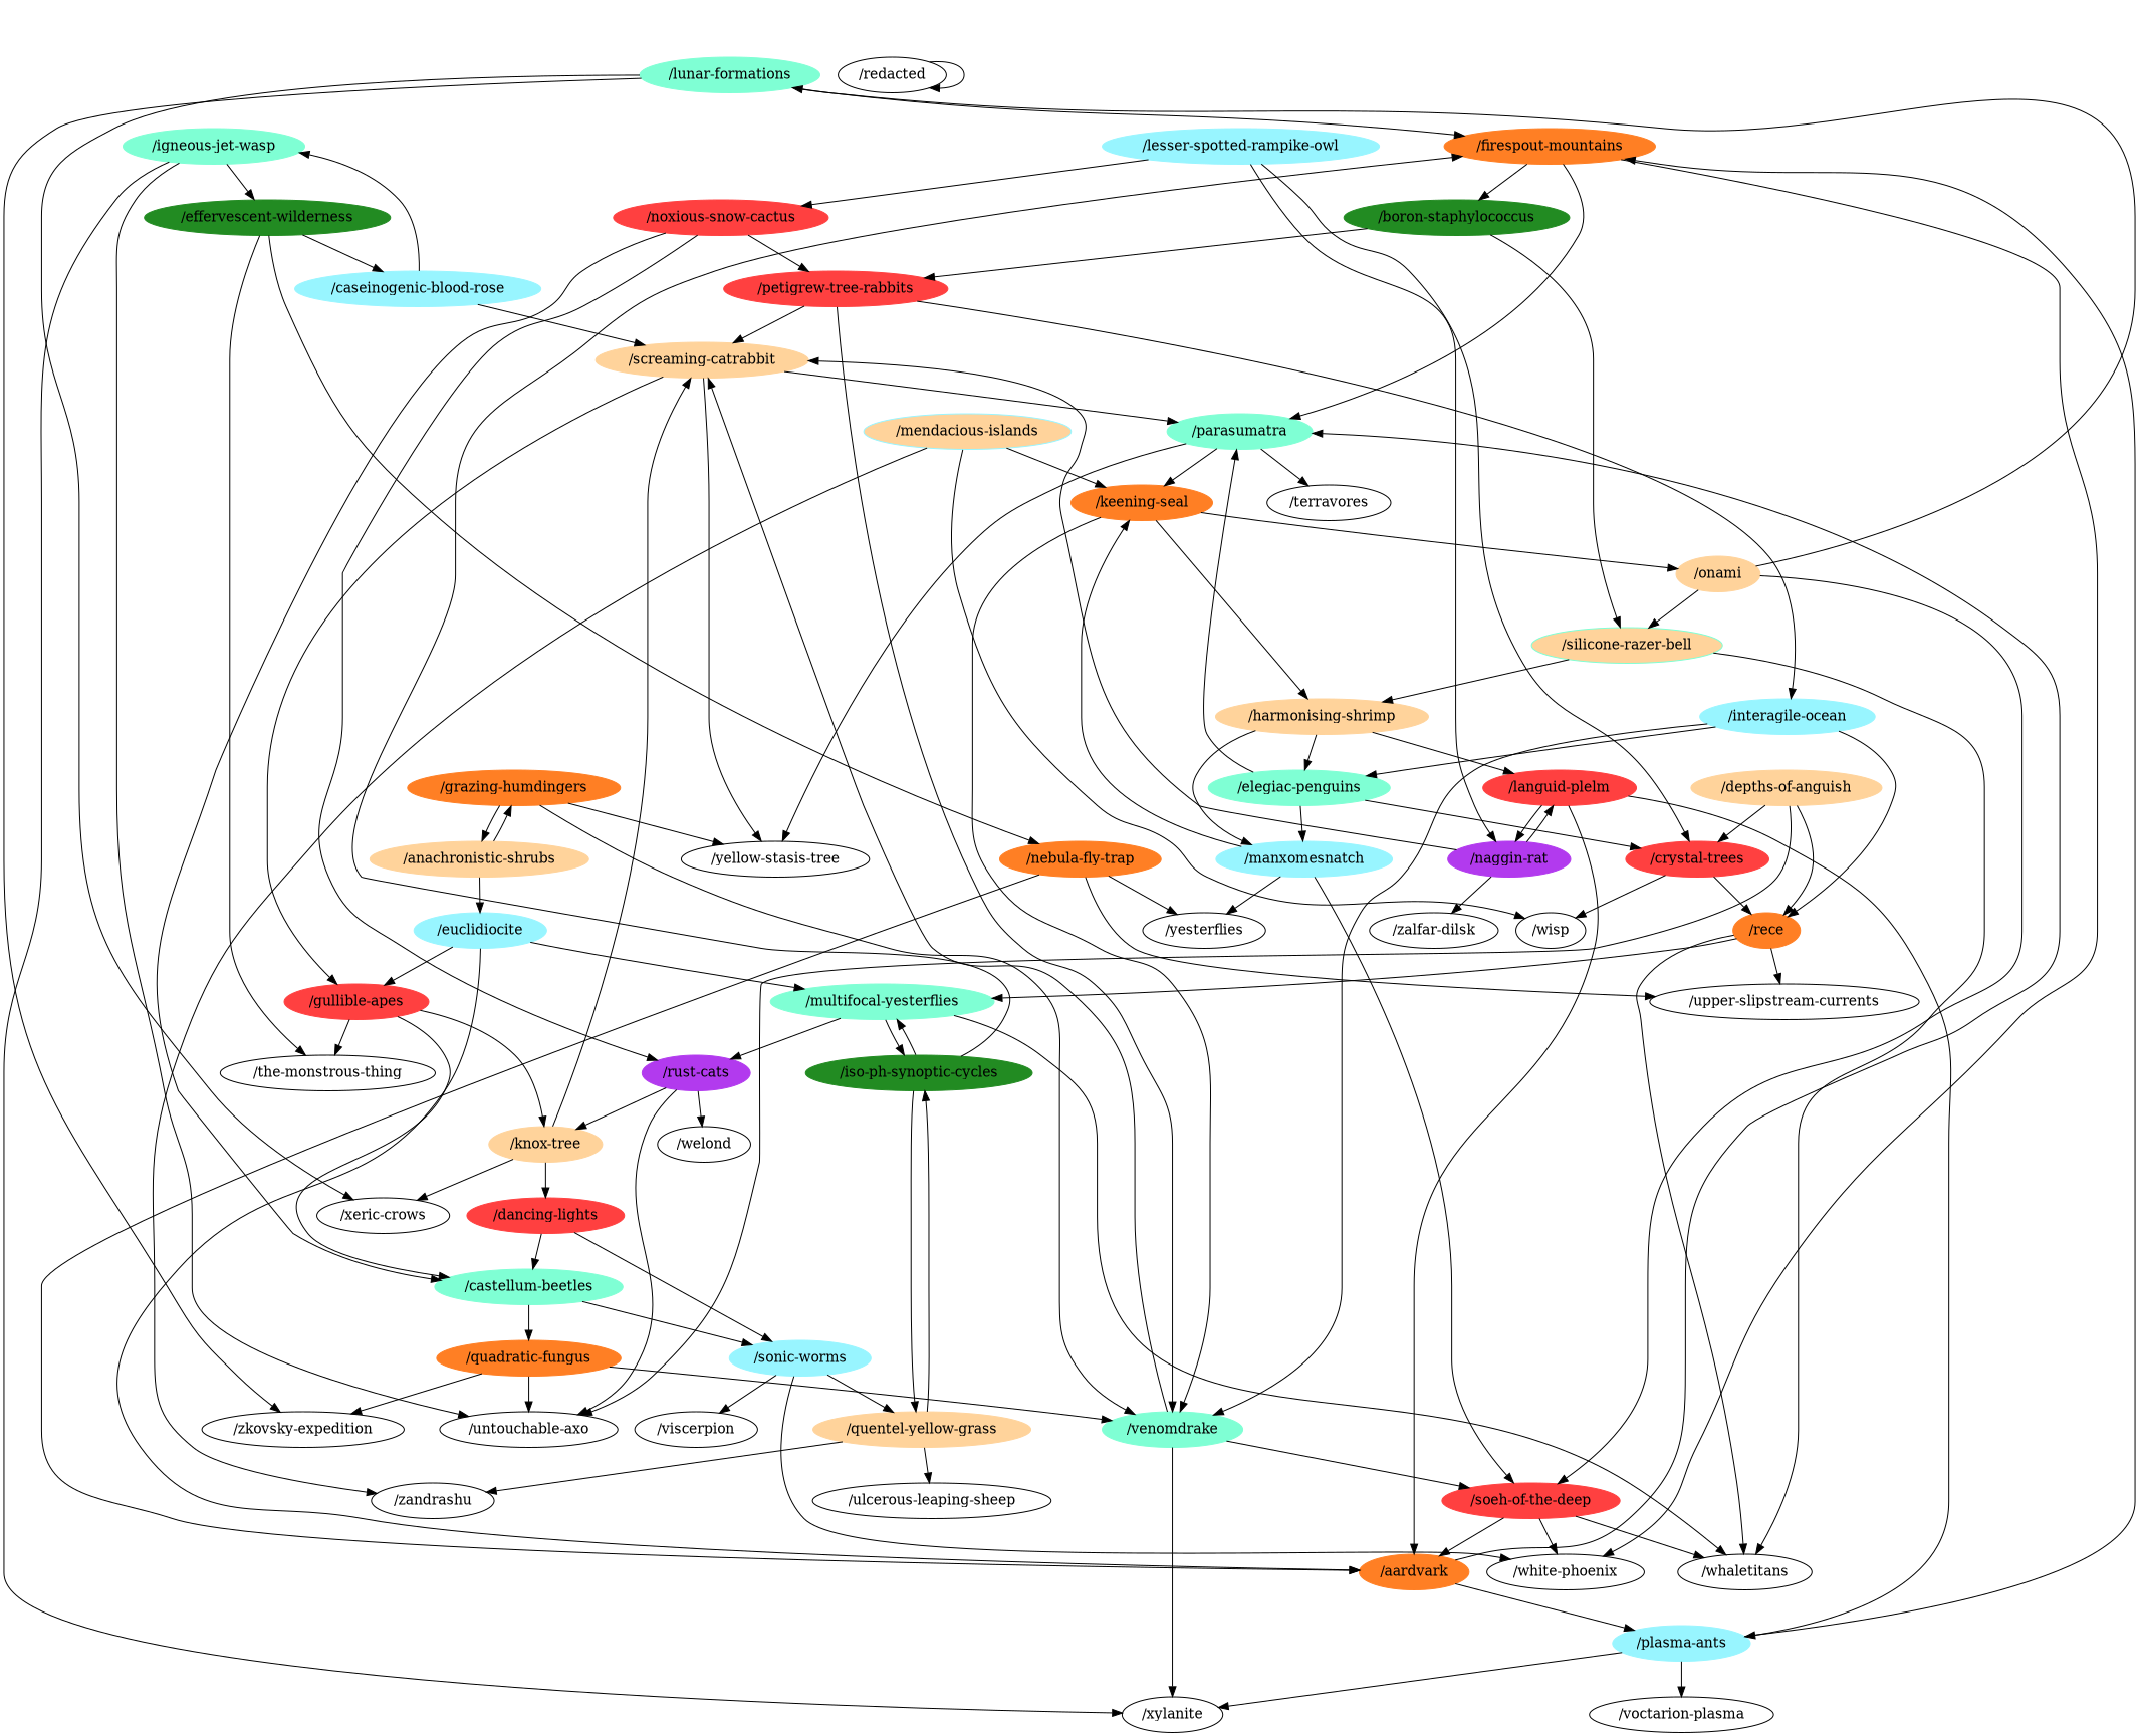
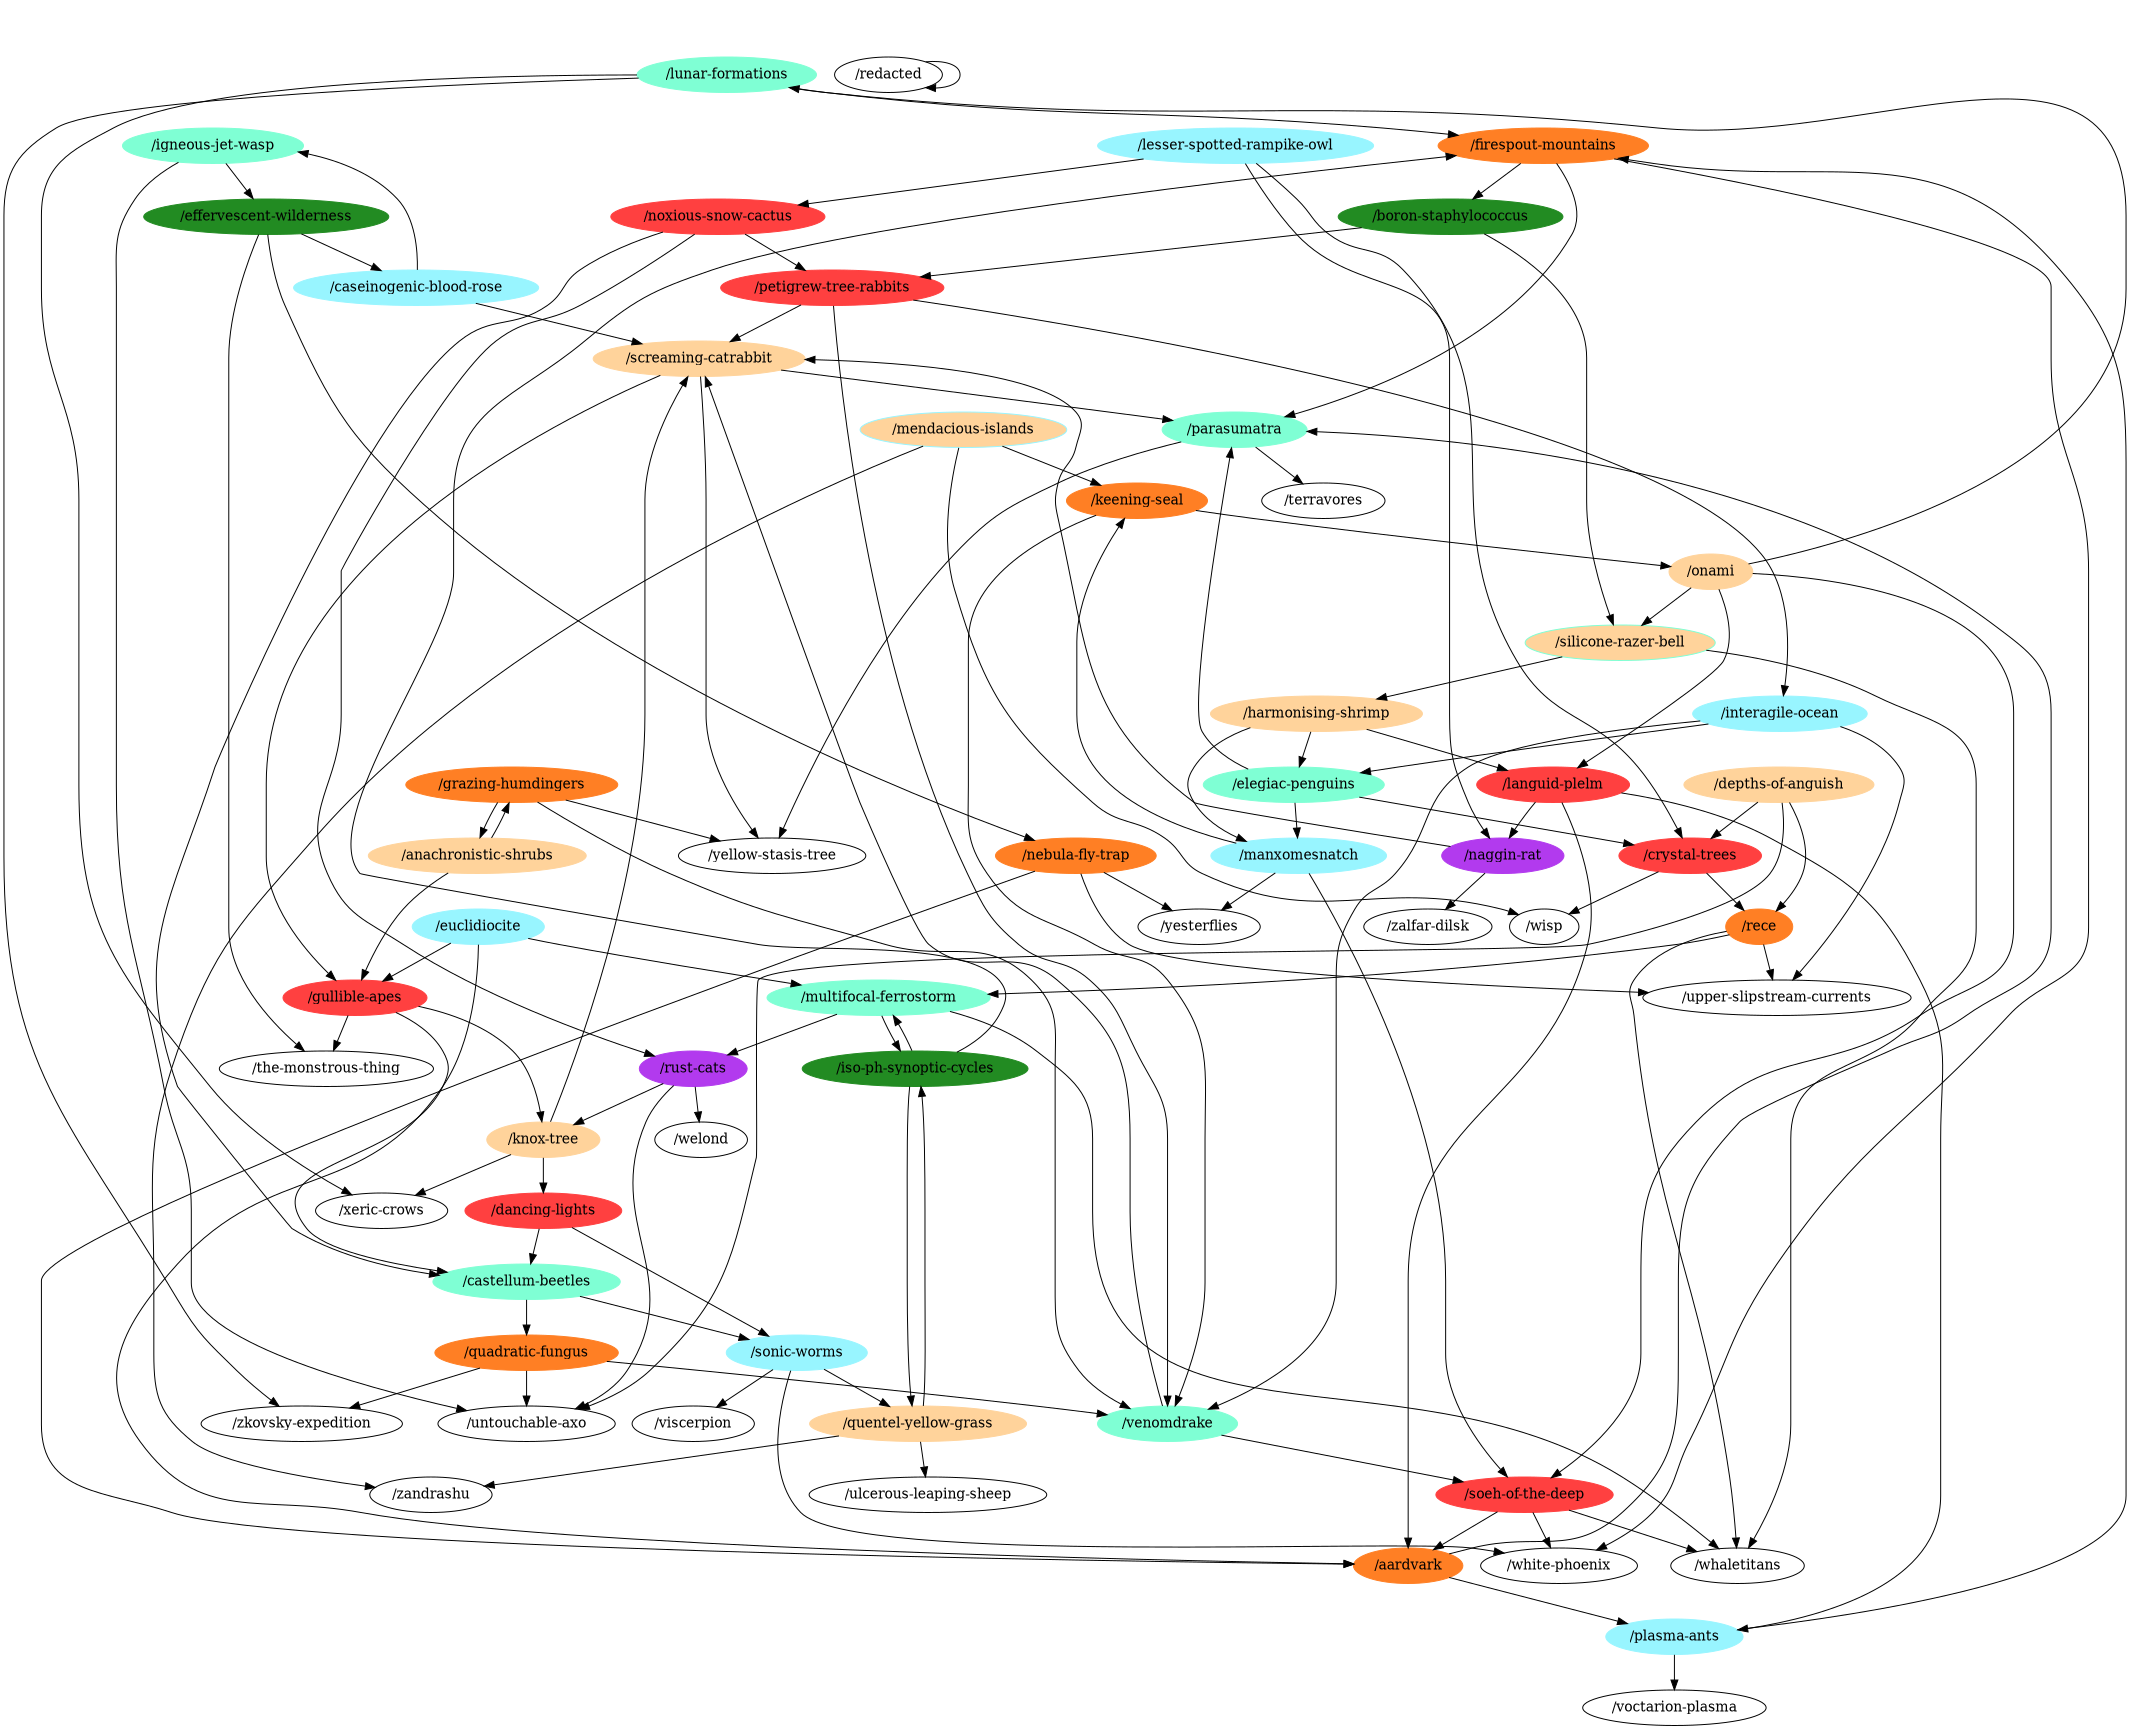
  digraph {
    node [style=filled]
    "/lunar-formations" [color=aquamarine]
    "/firespout-mountains" [color=chocolate1]
    "/xeric-crows" [style=""]
    "/zkovsky-expedition" [style=""]
    "/white-phoenix" [style=""]
    "/boron-staphylococcus" [color=forestgreen]
    "/parasumatra" [color=aquamarine]
    "/naggin-rat" [color=darkorchid2]
    "/zalfar-dilsk" [style=""]
    "/languid-plelm" [color=brown1]
    "/screaming-catrabbit" [color=burlywood1]
    "/aardvark" [color=chocolate1]
    "/plasma-ants" [color=cadetblue1]
    "/yellow-stasis-tree" [style=""]
    "/gullible-apes" [color=brown1]
    "/iso-ph-synoptic-cycles" [color=forestgreen]
-   "/multifocal-ferrostorm" [color=aquamarine label="/multifocal-yesterflies"]
+   "/multifocal-ferrostorm" [color=aquamarine]
    "/quentel-yellow-grass" [color=burlywood1]
    "/rust-cats" [color=darkorchid2]
    "/whaletitans" [style=""]
    "/zandrashu" [style=""]
    "/ulcerous-leaping-sheep" [style=""]
    "/untouchable-axo" [style=""]
    "/welond" [style=""]
    "/knox-tree" [color=burlywood1]
    "/effervescent-wilderness" [color=forestgreen]
    "/nebula-fly-trap" [color=chocolate1]
    "/the-monstrous-thing" [style=""]
    "/caseinogenic-blood-rose" [color=cadetblue1]
    "/upper-slipstream-currents" [style=""]
    "/yesterflies" [style=""]
    "/igneous-jet-wasp" [color=aquamarine]
    "/harmonising-shrimp" [color=burlywood1]
    "/elegiac-penguins" [color=aquamarine]
    "/manxomesnatch" [color=cadetblue1]
    "/crystal-trees" [color=brown1]
    "/soeh-of-the-deep" [color=brown1]
    "/keening-seal" [color=chocolate1]
    "/redacted" [style=""]
    "/petigrew-tree-rabbits" [color=brown1]
    "/silicone-razer-bell" [color=aquamarine fillcolor=burlywood1]
    "/venomdrake" [color=aquamarine]
    "/interagile-ocean" [color=cadetblue1]
    "/castellum-beetles" [color=aquamarine]
    "/quadratic-fungus" [color=chocolate1]
    "/sonic-worms" [color=cadetblue1]
    "/viscerpion" [style=""]
    "/terravores" [style=""]
-   "/xylanite" [style=""]
    "/lesser-spotted-rampike-owl" [color=cadetblue1]
    "/noxious-snow-cactus" [color=brown1]
    "/wisp" [style=""]
    "/rece" [color=chocolate1]
    "/grazing-humdingers" [color=chocolate1]
    "/anachronistic-shrubs" [color=burlywood1]
    "/mendacious-islands" [color=cadetblue1 fillcolor=burlywood1]
    "/onami" [color=burlywood1]
    "/dancing-lights" [color=brown1]
    "/voctarion-plasma" [style=""]
    "/euclidiocite" [color=cadetblue1]
    "/depths-of-anguish" [color=burlywood1]
    "/lunar-formations" -> "/firespout-mountains"
    "/lunar-formations" -> "/xeric-crows"
    "/lunar-formations" -> "/zkovsky-expedition"
    "/firespout-mountains" -> "/white-phoenix"
    "/firespout-mountains" -> "/boron-staphylococcus"
    "/firespout-mountains" -> "/parasumatra"
    "/boron-staphylococcus" -> "/petigrew-tree-rabbits"
    "/boron-staphylococcus" -> "/silicone-razer-bell"
    "/parasumatra" -> "/yellow-stasis-tree"
-   "/parasumatra" -> "/keening-seal"
    "/parasumatra" -> "/terravores"
    "/naggin-rat" -> "/zalfar-dilsk"
-   "/naggin-rat" -> "/languid-plelm"
+   "/onami" -> "/languid-plelm"
    "/naggin-rat" -> "/screaming-catrabbit"
    "/languid-plelm" -> "/naggin-rat"
    "/languid-plelm" -> "/aardvark"
    "/languid-plelm" -> "/plasma-ants"
    "/screaming-catrabbit" -> "/parasumatra"
    "/screaming-catrabbit" -> "/yellow-stasis-tree"
    "/screaming-catrabbit" -> "/gullible-apes"
    "/aardvark" -> "/parasumatra"
    "/aardvark" -> "/plasma-ants"
    "/plasma-ants" -> "/firespout-mountains"
-   "/plasma-ants" -> "/xylanite"
    "/plasma-ants" -> "/voctarion-plasma"
    "/gullible-apes" -> "/knox-tree"
    "/gullible-apes" -> "/the-monstrous-thing"
    "/gullible-apes" -> "/castellum-beetles"
    "/iso-ph-synoptic-cycles" -> "/firespout-mountains"
    "/iso-ph-synoptic-cycles" -> "/multifocal-ferrostorm"
    "/iso-ph-synoptic-cycles" -> "/quentel-yellow-grass"
    "/multifocal-ferrostorm" -> "/iso-ph-synoptic-cycles"
    "/multifocal-ferrostorm" -> "/rust-cats"
    "/multifocal-ferrostorm" -> "/whaletitans"
    "/quentel-yellow-grass" -> "/iso-ph-synoptic-cycles"
    "/quentel-yellow-grass" -> "/zandrashu"
    "/quentel-yellow-grass" -> "/ulcerous-leaping-sheep"
    "/rust-cats" -> "/untouchable-axo"
    "/rust-cats" -> "/welond"
    "/rust-cats" -> "/knox-tree"
    "/knox-tree" -> "/xeric-crows"
    "/knox-tree" -> "/screaming-catrabbit"
    "/knox-tree" -> "/dancing-lights"
    "/effervescent-wilderness" -> "/nebula-fly-trap"
    "/effervescent-wilderness" -> "/the-monstrous-thing"
    "/effervescent-wilderness" -> "/caseinogenic-blood-rose"
    "/nebula-fly-trap" -> "/aardvark"
    "/nebula-fly-trap" -> "/upper-slipstream-currents"
    "/nebula-fly-trap" -> "/yesterflies"
    "/caseinogenic-blood-rose" -> "/screaming-catrabbit"
    "/caseinogenic-blood-rose" -> "/igneous-jet-wasp"
    "/igneous-jet-wasp" -> "/untouchable-axo"
    "/igneous-jet-wasp" -> "/effervescent-wilderness"
-   "/igneous-jet-wasp" -> "/xylanite"
    "/harmonising-shrimp" -> "/languid-plelm"
    "/harmonising-shrimp" -> "/elegiac-penguins"
    "/harmonising-shrimp" -> "/manxomesnatch"
    "/elegiac-penguins" -> "/parasumatra"
    "/elegiac-penguins" -> "/manxomesnatch"
    "/elegiac-penguins" -> "/crystal-trees"
    "/manxomesnatch" -> "/yesterflies"
    "/manxomesnatch" -> "/soeh-of-the-deep"
    "/manxomesnatch" -> "/keening-seal"
    "/crystal-trees" -> "/wisp"
    "/crystal-trees" -> "/rece"
    "/soeh-of-the-deep" -> "/white-phoenix"
    "/soeh-of-the-deep" -> "/aardvark"
    "/soeh-of-the-deep" -> "/whaletitans"
-   "/keening-seal" -> "/harmonising-shrimp"
    "/keening-seal" -> "/venomdrake"
    "/keening-seal" -> "/onami"
    "/redacted" -> "/redacted"
    "/petigrew-tree-rabbits" -> "/screaming-catrabbit"
    "/petigrew-tree-rabbits" -> "/venomdrake"
    "/petigrew-tree-rabbits" -> "/interagile-ocean"
    "/silicone-razer-bell" -> "/whaletitans"
    "/silicone-razer-bell" -> "/harmonising-shrimp"
    "/venomdrake" -> "/screaming-catrabbit"
    "/venomdrake" -> "/soeh-of-the-deep"
-   "/venomdrake" -> "/xylanite"
    "/interagile-ocean" -> "/elegiac-penguins"
    "/interagile-ocean" -> "/venomdrake"
-   "/interagile-ocean" -> "/rece"
+   "/interagile-ocean" -> "/upper-slipstream-currents"
    "/castellum-beetles" -> "/quadratic-fungus"
    "/castellum-beetles" -> "/sonic-worms"
    "/quadratic-fungus" -> "/zkovsky-expedition"
    "/quadratic-fungus" -> "/untouchable-axo"
    "/quadratic-fungus" -> "/venomdrake"
    "/sonic-worms" -> "/white-phoenix"
    "/sonic-worms" -> "/quentel-yellow-grass"
    "/sonic-worms" -> "/viscerpion"
    "/lesser-spotted-rampike-owl" -> "/naggin-rat"
    "/lesser-spotted-rampike-owl" -> "/crystal-trees"
    "/lesser-spotted-rampike-owl" -> "/noxious-snow-cactus"
    "/noxious-snow-cactus" -> "/rust-cats"
    "/noxious-snow-cactus" -> "/petigrew-tree-rabbits"
    "/noxious-snow-cactus" -> "/castellum-beetles"
    "/rece" -> "/multifocal-ferrostorm"
    "/rece" -> "/whaletitans"
    "/rece" -> "/upper-slipstream-currents"
    "/grazing-humdingers" -> "/yellow-stasis-tree"
    "/grazing-humdingers" -> "/venomdrake"
    "/grazing-humdingers" -> "/anachronistic-shrubs"
-   "/anachronistic-shrubs" -> "/euclidiocite"
+   "/anachronistic-shrubs" -> "/gullible-apes"
    "/anachronistic-shrubs" -> "/grazing-humdingers"
    "/mendacious-islands" -> "/zandrashu"
    "/mendacious-islands" -> "/keening-seal"
    "/mendacious-islands" -> "/wisp"
    "/onami" -> "/lunar-formations"
    "/onami" -> "/soeh-of-the-deep"
    "/onami" -> "/silicone-razer-bell"
    "/dancing-lights" -> "/castellum-beetles"
    "/dancing-lights" -> "/sonic-worms"
    "/euclidiocite" -> "/aardvark"
    "/euclidiocite" -> "/gullible-apes"
    "/euclidiocite" -> "/multifocal-ferrostorm"
    "/depths-of-anguish" -> "/untouchable-axo"
    "/depths-of-anguish" -> "/crystal-trees"
    "/depths-of-anguish" -> "/rece"
  }
